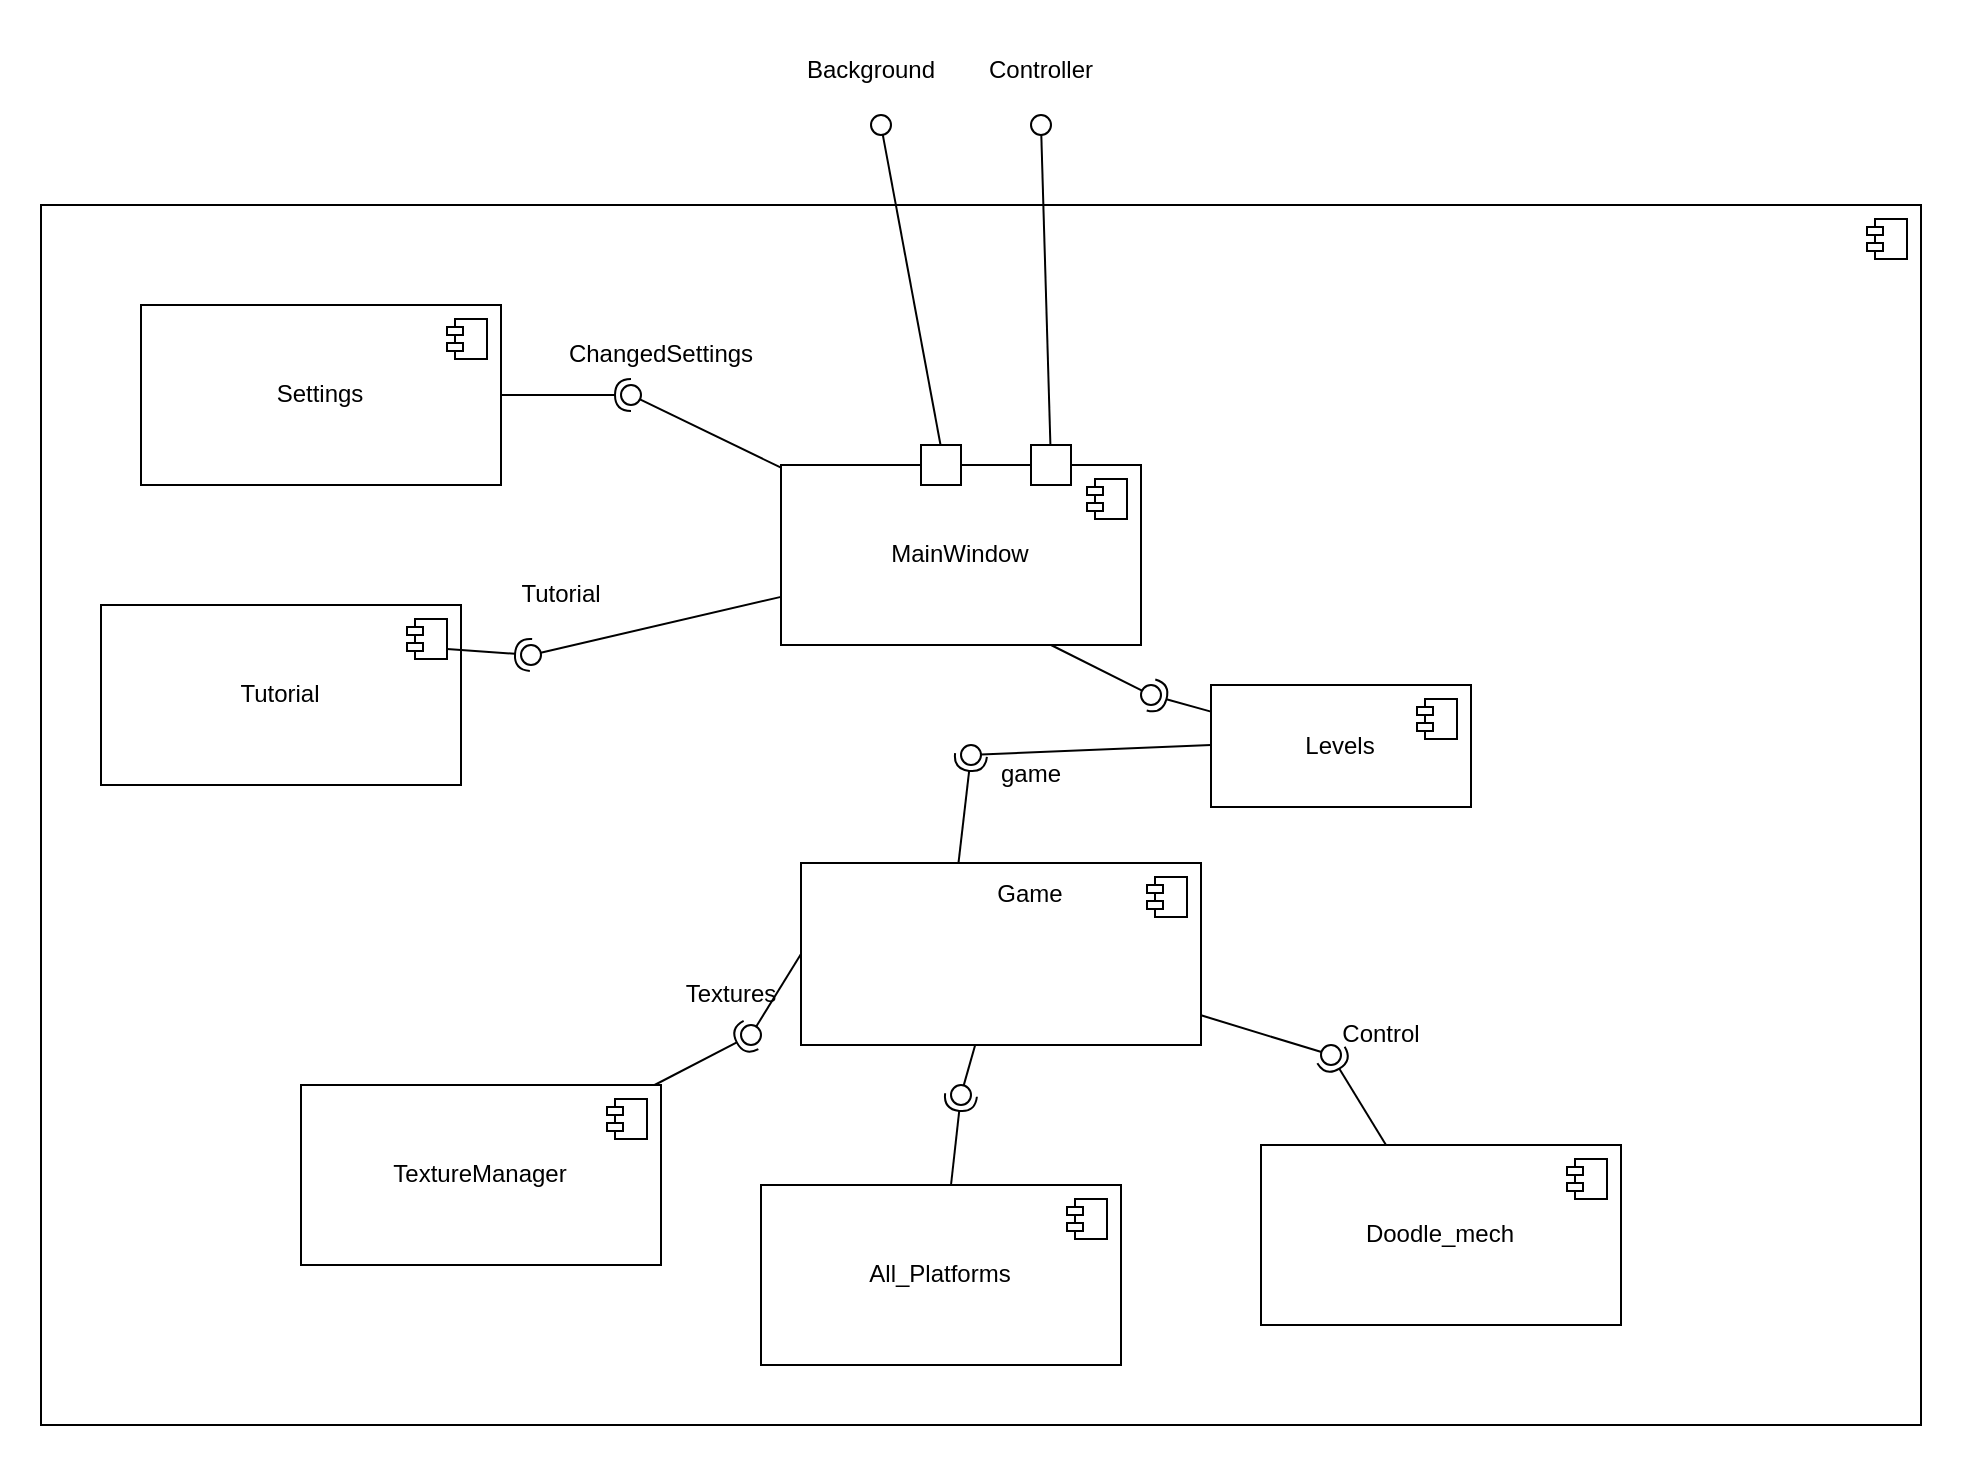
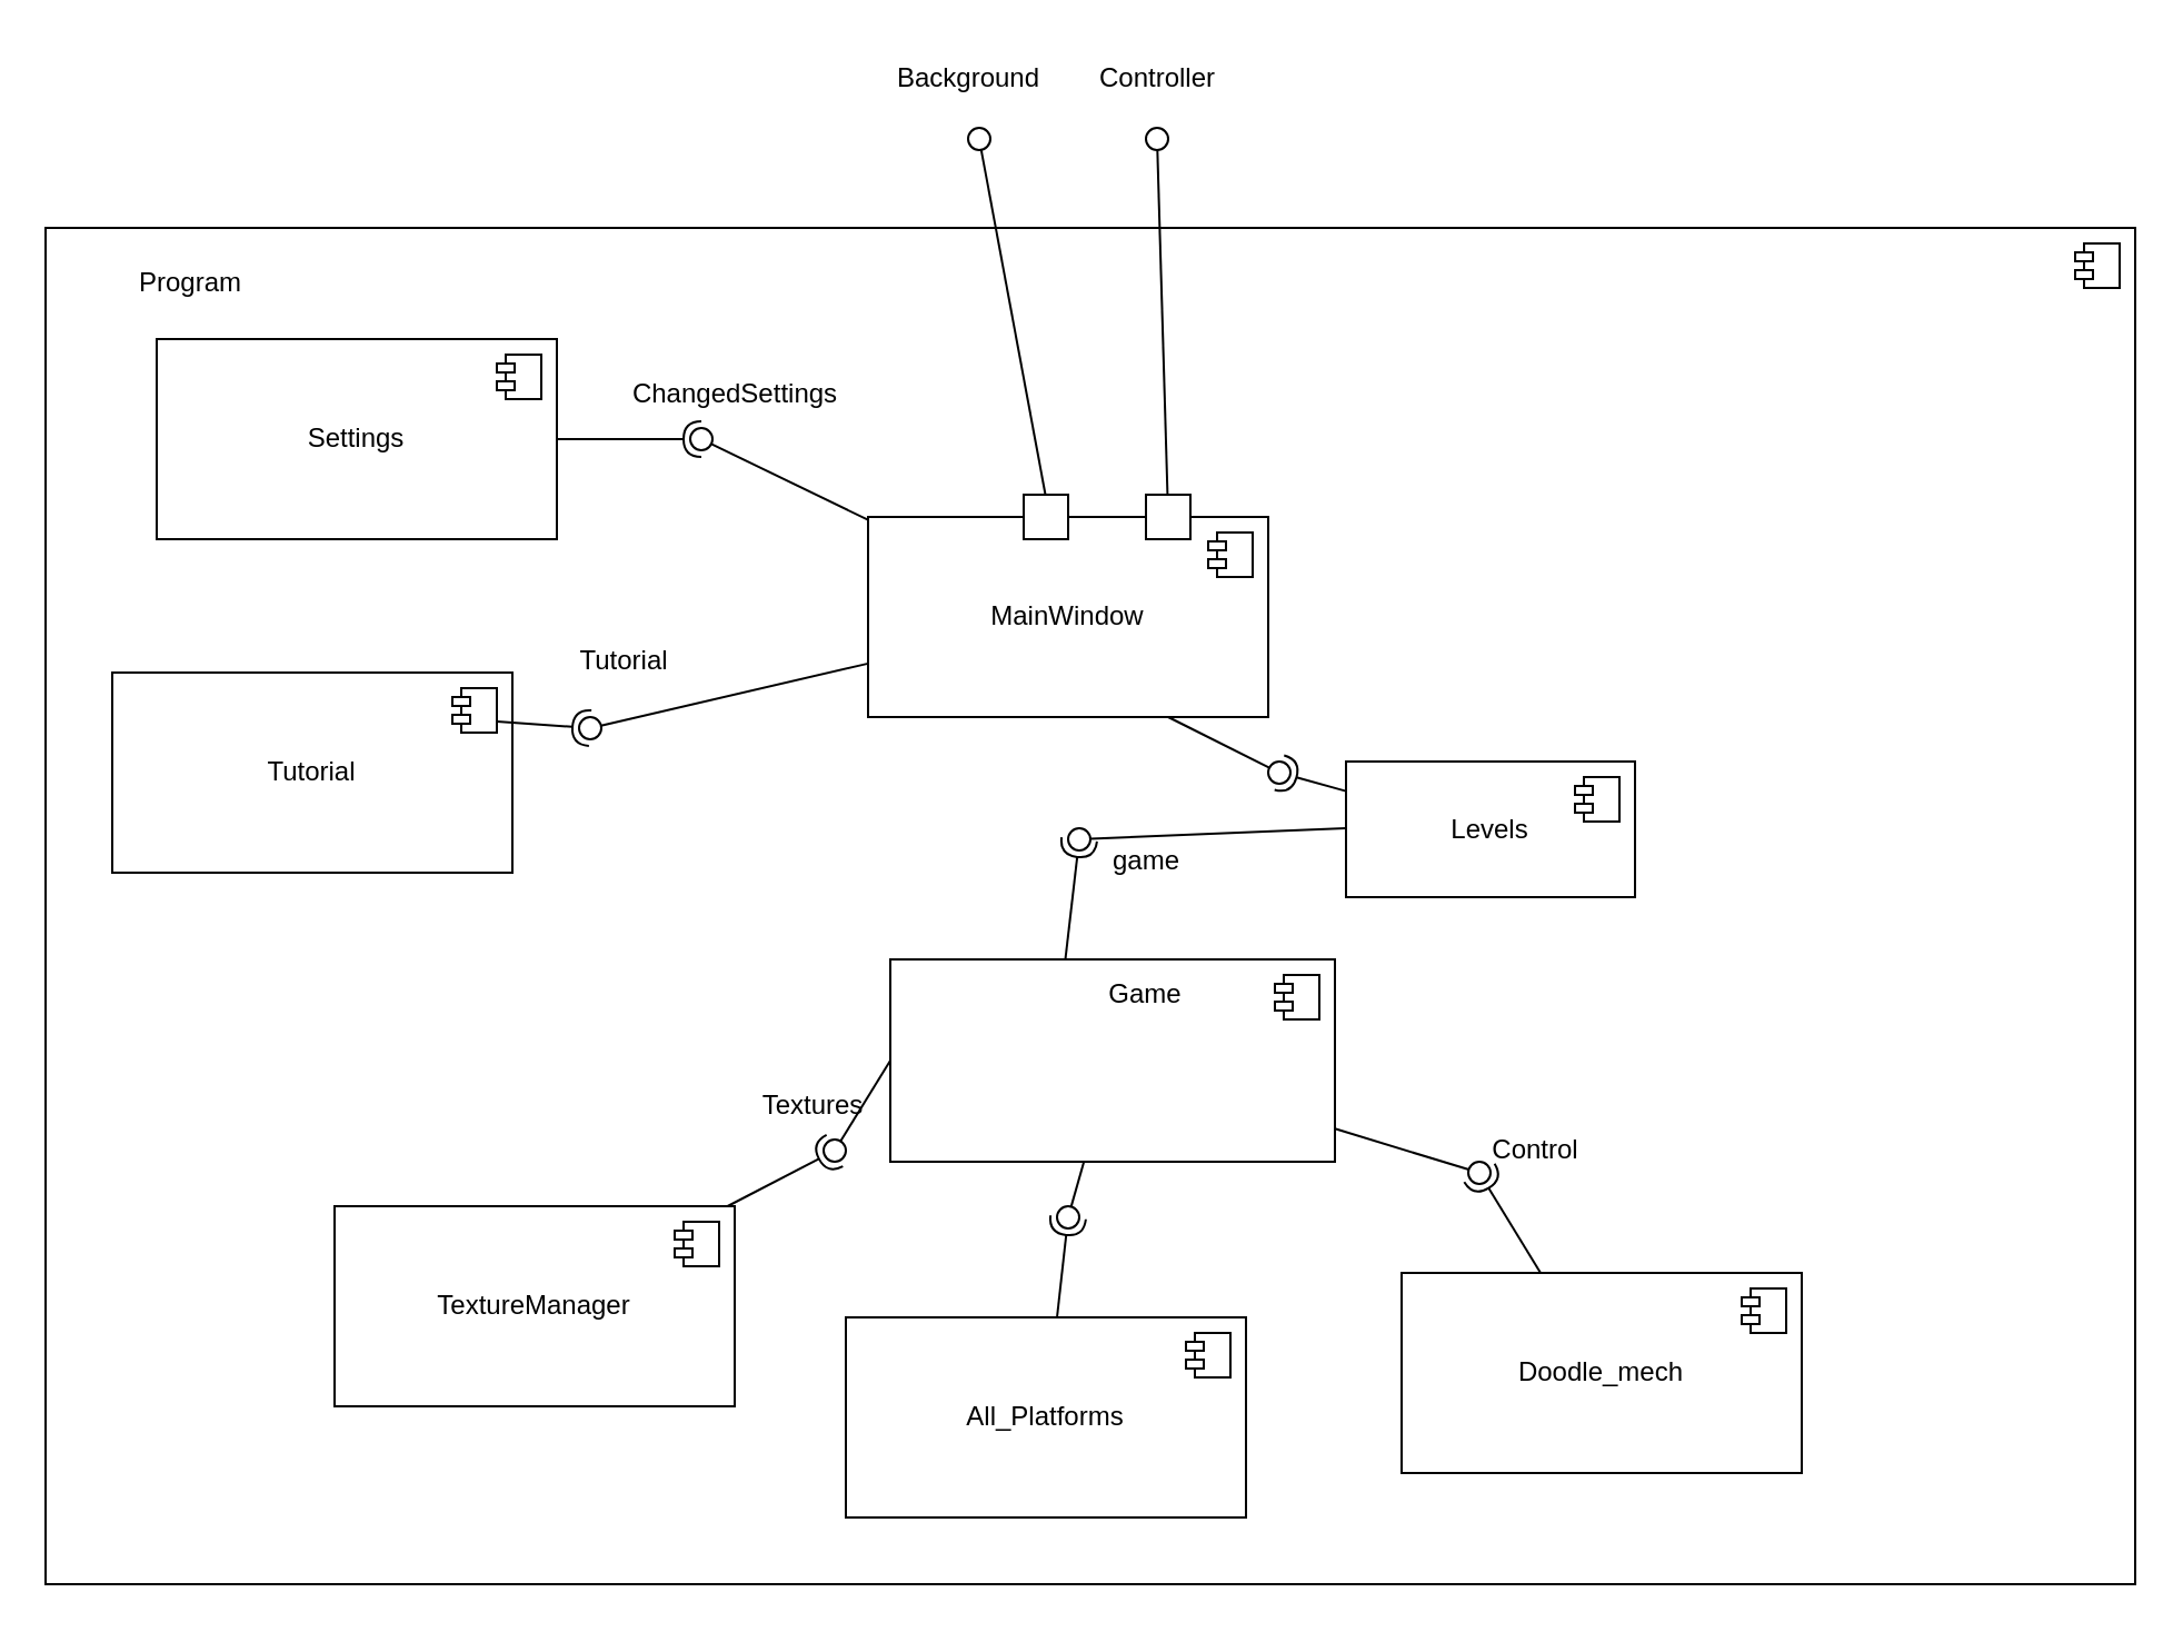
  <mxCell id="0" />
  <mxCell id="1" parent="0" />
  <mxCell id="2" value="" style="html=1;dropTarget=0;whiteSpace=wrap;" parent="1" vertex="1"><mxGeometry x="20" y="102" width="940" height="610" as="geometry" /></mxCell>
  <mxCell id="3" value="" style="shape=module;jettyWidth=8;jettyHeight=4;" parent="2" vertex="1"><mxGeometry x="1" width="20" height="20" relative="1" as="geometry"><mxPoint x="-27" y="7" as="offset" /></mxGeometry></mxCell>
+ <mxCell id="4" value="Program" style="text;html=1;align=center;verticalAlign=middle;resizable=0;points=[];autosize=1;strokeColor=none;fillColor=none;" parent="1" vertex="1"><mxGeometry x="50" y="112" width="70" height="30" as="geometry" /></mxCell>
  <mxCell id="5" value="MainWindow" style="html=1;dropTarget=0;whiteSpace=wrap;" parent="1" vertex="1"><mxGeometry x="390" y="232" width="180" height="90" as="geometry" /></mxCell>
  <mxCell id="6" value="" style="shape=module;jettyWidth=8;jettyHeight=4;" parent="5" vertex="1"><mxGeometry x="1" width="20" height="20" relative="1" as="geometry"><mxPoint x="-27" y="7" as="offset" /></mxGeometry></mxCell>
  <mxCell id="7" value="" style="rounded=0;orthogonalLoop=1;jettySize=auto;html=1;endArrow=oval;endFill=0;sketch=0;sourcePerimeterSpacing=0;targetPerimeterSpacing=0;endSize=10;exitX=0.75;exitY=0;exitDx=0;exitDy=0;" parent="1" source="5" edge="1"><mxGeometry relative="1" as="geometry"><mxPoint x="540" y="22" as="sourcePoint" /><mxPoint x="520" y="62" as="targetPoint" /></mxGeometry></mxCell>
  <mxCell id="8" value="Controller" style="text;html=1;align=center;verticalAlign=middle;resizable=0;points=[];autosize=1;strokeColor=none;fillColor=none;" parent="1" vertex="1"><mxGeometry x="480" y="20" width="80" height="30" as="geometry" /></mxCell>
  <mxCell id="9" value="" style="rounded=0;orthogonalLoop=1;jettySize=auto;html=1;endArrow=oval;endFill=0;sketch=0;sourcePerimeterSpacing=0;targetPerimeterSpacing=0;endSize=10;" parent="1" source="5" edge="1"><mxGeometry relative="1" as="geometry"><mxPoint x="555" y="192" as="sourcePoint" /><mxPoint x="440" y="62" as="targetPoint" /></mxGeometry></mxCell>
  <mxCell id="10" value="Background" style="text;html=1;align=center;verticalAlign=middle;resizable=0;points=[];autosize=1;strokeColor=none;fillColor=none;" parent="1" vertex="1"><mxGeometry x="390" y="20" width="90" height="30" as="geometry" /></mxCell>
  <mxCell id="11" value="Settings" style="html=1;dropTarget=0;whiteSpace=wrap;" parent="1" vertex="1"><mxGeometry x="70" y="152" width="180" height="90" as="geometry" /></mxCell>
  <mxCell id="12" value="" style="shape=module;jettyWidth=8;jettyHeight=4;" parent="11" vertex="1"><mxGeometry x="1" width="20" height="20" relative="1" as="geometry"><mxPoint x="-27" y="7" as="offset" /></mxGeometry></mxCell>
  <mxCell id="13" value="" style="rounded=0;orthogonalLoop=1;jettySize=auto;html=1;endArrow=halfCircle;endFill=0;endSize=6;strokeWidth=1;sketch=0;" parent="1" source="11" target="15" edge="1"><mxGeometry relative="1" as="geometry"><mxPoint x="440" y="197" as="sourcePoint" /></mxGeometry></mxCell>
  <mxCell id="14" value="" style="rounded=0;orthogonalLoop=1;jettySize=auto;html=1;endArrow=oval;endFill=0;sketch=0;sourcePerimeterSpacing=0;targetPerimeterSpacing=0;endSize=10;" parent="1" source="5" target="15" edge="1"><mxGeometry relative="1" as="geometry"><mxPoint x="400" y="197" as="sourcePoint" /></mxGeometry></mxCell>
  <mxCell id="15" value="" style="ellipse;whiteSpace=wrap;html=1;align=center;aspect=fixed;fillColor=none;strokeColor=none;resizable=0;perimeter=centerPerimeter;rotatable=0;allowArrows=0;points=[];outlineConnect=1;" parent="1" vertex="1"><mxGeometry x="310" y="192" width="10" height="10" as="geometry" /></mxCell>
  <mxCell id="16" value="ChangedSettings" style="text;html=1;align=center;verticalAlign=middle;resizable=0;points=[];autosize=1;strokeColor=none;fillColor=none;" parent="1" vertex="1"><mxGeometry x="270" y="162" width="120" height="30" as="geometry" /></mxCell>
  <mxCell id="17" value="Tutorial" style="html=1;dropTarget=0;whiteSpace=wrap;" parent="1" vertex="1"><mxGeometry x="50" y="302" width="180" height="90" as="geometry" /></mxCell>
  <mxCell id="18" value="" style="shape=module;jettyWidth=8;jettyHeight=4;" parent="17" vertex="1"><mxGeometry x="1" width="20" height="20" relative="1" as="geometry"><mxPoint x="-27" y="7" as="offset" /></mxGeometry></mxCell>
  <mxCell id="19" value="" style="rounded=0;orthogonalLoop=1;jettySize=auto;html=1;endArrow=halfCircle;endFill=0;endSize=6;strokeWidth=1;sketch=0;exitX=1;exitY=0.75;exitDx=0;exitDy=0;" parent="1" source="18" target="21" edge="1"><mxGeometry relative="1" as="geometry"><mxPoint x="440" y="197" as="sourcePoint" /></mxGeometry></mxCell>
  <mxCell id="20" value="" style="rounded=0;orthogonalLoop=1;jettySize=auto;html=1;endArrow=oval;endFill=0;sketch=0;sourcePerimeterSpacing=0;targetPerimeterSpacing=0;endSize=10;" parent="1" source="5" target="21" edge="1"><mxGeometry relative="1" as="geometry"><mxPoint x="400" y="197" as="sourcePoint" /></mxGeometry></mxCell>
  <mxCell id="21" value="" style="ellipse;whiteSpace=wrap;html=1;align=center;aspect=fixed;fillColor=none;strokeColor=none;resizable=0;perimeter=centerPerimeter;rotatable=0;allowArrows=0;points=[];outlineConnect=1;" parent="1" vertex="1"><mxGeometry x="260" y="322" width="10" height="10" as="geometry" /></mxCell>
  <mxCell id="22" value="Tutorial" style="text;html=1;align=center;verticalAlign=middle;resizable=0;points=[];autosize=1;strokeColor=none;fillColor=none;" parent="1" vertex="1"><mxGeometry x="250" y="282" width="60" height="30" as="geometry" /></mxCell>
  <mxCell id="23" value="" style="rounded=0;orthogonalLoop=1;jettySize=auto;html=1;endArrow=halfCircle;endFill=0;endSize=6;strokeWidth=1;sketch=0;exitX=0.392;exitY=0.032;exitDx=0;exitDy=0;exitPerimeter=0;" parent="1" source="26" target="25" edge="1"><mxGeometry relative="1" as="geometry"><mxPoint x="390" y="407" as="sourcePoint" /></mxGeometry></mxCell>
  <mxCell id="24" value="" style="rounded=0;orthogonalLoop=1;jettySize=auto;html=1;endArrow=oval;endFill=0;sketch=0;sourcePerimeterSpacing=0;targetPerimeterSpacing=0;endSize=10;exitX=0;exitY=0.5;exitDx=0;exitDy=0;entryX=0.294;entryY=1.029;entryDx=0;entryDy=0;entryPerimeter=0;" parent="1" target="25" edge="1"><mxGeometry relative="1" as="geometry"><mxPoint x="605" y="372" as="sourcePoint" /></mxGeometry></mxCell>
  <mxCell id="25" value="" style="ellipse;whiteSpace=wrap;html=1;align=center;aspect=fixed;fillColor=none;strokeColor=none;resizable=0;perimeter=centerPerimeter;rotatable=0;allowArrows=0;points=[];outlineConnect=1;" parent="1" vertex="1"><mxGeometry x="480" y="372" width="10" height="10" as="geometry" /></mxCell>
  <mxCell id="26" value="" style="html=1;dropTarget=0;whiteSpace=wrap;" parent="1" vertex="1"><mxGeometry x="400" y="431" width="200" height="91" as="geometry" /></mxCell>
  <mxCell id="27" value="" style="shape=module;jettyWidth=8;jettyHeight=4;" parent="26" vertex="1"><mxGeometry x="1" width="20" height="20" relative="1" as="geometry"><mxPoint x="-27" y="7" as="offset" /></mxGeometry></mxCell>
  <mxCell id="28" value="game" style="text;html=1;align=center;verticalAlign=middle;resizable=0;points=[];autosize=1;strokeColor=none;fillColor=none;" parent="1" vertex="1"><mxGeometry x="490" y="372" width="50" height="30" as="geometry" /></mxCell>
  <mxCell id="29" value="TextureManager" style="html=1;dropTarget=0;whiteSpace=wrap;" parent="1" vertex="1"><mxGeometry x="150" y="542" width="180" height="90" as="geometry" /></mxCell>
  <mxCell id="30" value="" style="shape=module;jettyWidth=8;jettyHeight=4;" parent="29" vertex="1"><mxGeometry x="1" width="20" height="20" relative="1" as="geometry"><mxPoint x="-27" y="7" as="offset" /></mxGeometry></mxCell>
  <mxCell id="31" value="" style="rounded=0;whiteSpace=wrap;html=1;" parent="1" vertex="1"><mxGeometry x="460" y="222" width="20" height="20" as="geometry" /></mxCell>
  <mxCell id="32" value="" style="rounded=0;whiteSpace=wrap;html=1;" parent="1" vertex="1"><mxGeometry x="515" y="222" width="20" height="20" as="geometry" /></mxCell>
  <mxCell id="33" value="Game" style="text;html=1;align=center;verticalAlign=middle;whiteSpace=wrap;rounded=0;" parent="1" vertex="1"><mxGeometry x="485" y="432" width="60" height="30" as="geometry" /></mxCell>
  <mxCell id="34" value="" style="rounded=0;orthogonalLoop=1;jettySize=auto;html=1;endArrow=halfCircle;endFill=0;endSize=6;strokeWidth=1;sketch=0;entryX=0.429;entryY=0.947;entryDx=0;entryDy=0;entryPerimeter=0;" parent="1" source="29" target="36" edge="1"><mxGeometry relative="1" as="geometry"><mxPoint x="450" y="477" as="sourcePoint" /><mxPoint x="390" y="522" as="targetPoint" /></mxGeometry></mxCell>
  <mxCell id="35" value="" style="rounded=0;orthogonalLoop=1;jettySize=auto;html=1;endArrow=oval;endFill=0;sketch=0;sourcePerimeterSpacing=0;targetPerimeterSpacing=0;endSize=10;exitX=0;exitY=0.5;exitDx=0;exitDy=0;" parent="1" source="26" target="36" edge="1"><mxGeometry relative="1" as="geometry"><mxPoint x="410" y="477" as="sourcePoint" /></mxGeometry></mxCell>
  <mxCell id="36" value="" style="ellipse;whiteSpace=wrap;html=1;align=center;aspect=fixed;fillColor=none;strokeColor=none;resizable=0;perimeter=centerPerimeter;rotatable=0;allowArrows=0;points=[];outlineConnect=1;" parent="1" vertex="1"><mxGeometry x="370" y="512" width="10" height="10" as="geometry" /></mxCell>
  <mxCell id="37" value="Textures" style="text;html=1;align=center;verticalAlign=middle;resizable=0;points=[];autosize=1;strokeColor=none;fillColor=none;" parent="1" vertex="1"><mxGeometry x="330" y="482" width="70" height="30" as="geometry" /></mxCell>
  <mxCell id="38" value="All_Platforms" style="html=1;dropTarget=0;whiteSpace=wrap;" parent="1" vertex="1"><mxGeometry x="380" y="592" width="180" height="90" as="geometry" /></mxCell>
  <mxCell id="39" value="" style="shape=module;jettyWidth=8;jettyHeight=4;" parent="38" vertex="1"><mxGeometry x="1" width="20" height="20" relative="1" as="geometry"><mxPoint x="-27" y="7" as="offset" /></mxGeometry></mxCell>
  <mxCell id="40" value="" style="ellipse;whiteSpace=wrap;html=1;align=center;aspect=fixed;fillColor=none;strokeColor=none;resizable=0;perimeter=centerPerimeter;rotatable=0;allowArrows=0;points=[];outlineConnect=1;" parent="1" vertex="1"><mxGeometry x="465" y="562" width="10" height="10" as="geometry" /></mxCell>
  <mxCell id="41" value="Doodle_mech" style="html=1;dropTarget=0;whiteSpace=wrap;" parent="1" vertex="1"><mxGeometry x="630" y="572" width="180" height="90" as="geometry" /></mxCell>
  <mxCell id="42" value="" style="shape=module;jettyWidth=8;jettyHeight=4;" parent="41" vertex="1"><mxGeometry x="1" width="20" height="20" relative="1" as="geometry"><mxPoint x="-27" y="7" as="offset" /></mxGeometry></mxCell>
  <mxCell id="43" value="" style="rounded=0;orthogonalLoop=1;jettySize=auto;html=1;endArrow=halfCircle;endFill=0;endSize=6;strokeWidth=1;sketch=0;" parent="1" source="41" target="45" edge="1"><mxGeometry relative="1" as="geometry"><mxPoint x="450" y="367" as="sourcePoint" /></mxGeometry></mxCell>
  <mxCell id="44" value="" style="rounded=0;orthogonalLoop=1;jettySize=auto;html=1;endArrow=oval;endFill=0;sketch=0;sourcePerimeterSpacing=0;targetPerimeterSpacing=0;endSize=10;" parent="1" source="26" target="45" edge="1"><mxGeometry relative="1" as="geometry"><mxPoint x="410" y="367" as="sourcePoint" /></mxGeometry></mxCell>
  <mxCell id="45" value="" style="ellipse;whiteSpace=wrap;html=1;align=center;aspect=fixed;fillColor=none;strokeColor=none;resizable=0;perimeter=centerPerimeter;rotatable=0;allowArrows=0;points=[];outlineConnect=1;" parent="1" vertex="1"><mxGeometry x="660" y="522" width="10" height="10" as="geometry" /></mxCell>
  <mxCell id="46" value="Control" style="text;html=1;align=center;verticalAlign=middle;resizable=0;points=[];autosize=1;strokeColor=none;fillColor=none;" parent="1" vertex="1"><mxGeometry x="660" y="502" width="60" height="30" as="geometry" /></mxCell>
  <mxCell id="47" value="" style="rounded=0;orthogonalLoop=1;jettySize=auto;html=1;endArrow=halfCircle;endFill=0;endSize=6;strokeWidth=1;sketch=0;" parent="1" source="38" target="49" edge="1"><mxGeometry relative="1" as="geometry"><mxPoint x="510" y="487" as="sourcePoint" /></mxGeometry></mxCell>
  <mxCell id="48" value="" style="rounded=0;orthogonalLoop=1;jettySize=auto;html=1;endArrow=oval;endFill=0;sketch=0;sourcePerimeterSpacing=0;targetPerimeterSpacing=0;endSize=10;" parent="1" source="26" target="49" edge="1"><mxGeometry relative="1" as="geometry"><mxPoint x="470" y="482" as="sourcePoint" /></mxGeometry></mxCell>
  <mxCell id="49" value="" style="ellipse;whiteSpace=wrap;html=1;align=center;aspect=fixed;fillColor=none;strokeColor=none;resizable=0;perimeter=centerPerimeter;rotatable=0;allowArrows=0;points=[];outlineConnect=1;" parent="1" vertex="1"><mxGeometry x="475" y="542" width="10" height="10" as="geometry" /></mxCell>
  <mxCell id="50" value="" style="rounded=0;orthogonalLoop=1;jettySize=auto;html=1;endArrow=halfCircle;endFill=0;endSize=6;strokeWidth=1;sketch=0;" parent="1" target="52" edge="1"><mxGeometry relative="1" as="geometry"><mxPoint x="605" y="355.333" as="sourcePoint" /></mxGeometry></mxCell>
  <mxCell id="51" value="" style="rounded=0;orthogonalLoop=1;jettySize=auto;html=1;endArrow=oval;endFill=0;sketch=0;sourcePerimeterSpacing=0;targetPerimeterSpacing=0;endSize=10;exitX=0.75;exitY=1;exitDx=0;exitDy=0;" parent="1" source="5" target="52" edge="1"><mxGeometry relative="1" as="geometry"><mxPoint x="490" y="352" as="sourcePoint" /></mxGeometry></mxCell>
  <mxCell id="52" value="" style="ellipse;whiteSpace=wrap;html=1;align=center;aspect=fixed;fillColor=none;strokeColor=none;resizable=0;perimeter=centerPerimeter;rotatable=0;allowArrows=0;points=[];outlineConnect=1;" parent="1" vertex="1"><mxGeometry x="570" y="342" width="10" height="10" as="geometry" /></mxCell>
  <mxCell id="53" value="Levels" style="html=1;dropTarget=0;whiteSpace=wrap;" parent="1" vertex="1"><mxGeometry x="605" y="342" width="130" height="61" as="geometry" /></mxCell>
  <mxCell id="54" value="" style="shape=module;jettyWidth=8;jettyHeight=4;" parent="53" vertex="1"><mxGeometry x="1" width="20" height="20" relative="1" as="geometry"><mxPoint x="-27" y="7" as="offset" /></mxGeometry></mxCell>
